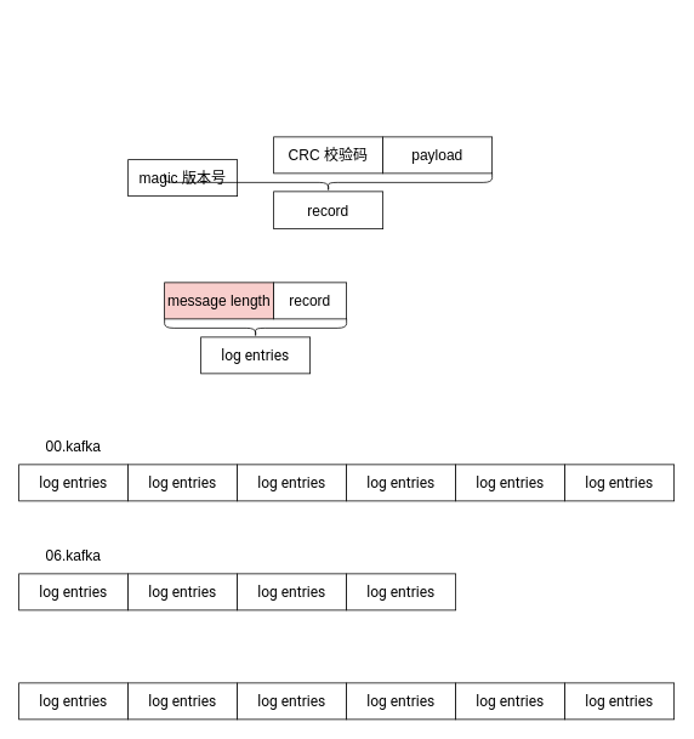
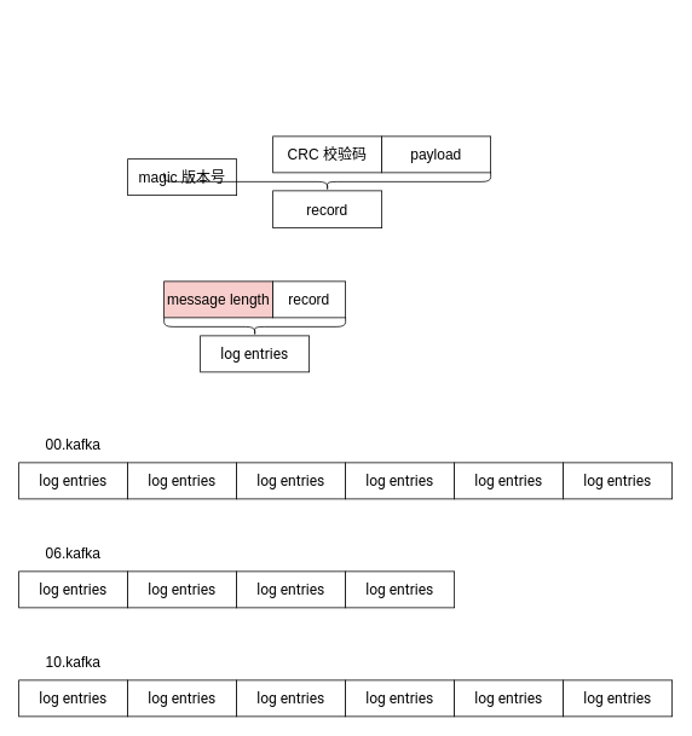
  <mxCell id="0" />
  <mxCell id="1" parent="0" />
  <mxCell id="2" value="&lt;font style=&quot;font-size: 16px&quot;&gt;CRC 校验码&lt;/font&gt;" style="rounded=0;whiteSpace=wrap;html=1;" parent="1" vertex="1"><mxGeometry x="300" y="150" width="120" height="40" as="geometry" /></mxCell>
  <mxCell id="3" value="&lt;font style=&quot;font-size: 16px&quot;&gt;magic 版本号&lt;/font&gt;" style="rounded=0;whiteSpace=wrap;html=1;" parent="1" vertex="1"><mxGeometry x="140" y="175" width="120" height="40" as="geometry" /></mxCell>
  <mxCell id="4" value="&lt;font style=&quot;font-size: 16px&quot;&gt;payload&lt;/font&gt;" style="rounded=0;whiteSpace=wrap;html=1;" parent="1" vertex="1"><mxGeometry x="420" y="150" width="120" height="40" as="geometry" /></mxCell>
  <mxCell id="5" value="" style="shape=curlyBracket;whiteSpace=wrap;html=1;rounded=1;rotation=-90;" vertex="1" parent="1"><mxGeometry x="350" y="20" width="20" height="360" as="geometry" /></mxCell>
  <mxCell id="6" value="&lt;font style=&quot;font-size: 16px&quot;&gt;record&lt;/font&gt;" style="rounded=0;whiteSpace=wrap;html=1;" vertex="1" parent="1"><mxGeometry x="300" y="210" width="120" height="41" as="geometry" /></mxCell>
  <mxCell id="7" value="&lt;font style=&quot;font-size: 16px&quot;&gt;00.kafka&lt;/font&gt;" style="text;html=1;strokeColor=none;fillColor=none;align=center;verticalAlign=middle;whiteSpace=wrap;rounded=0;" vertex="1" parent="1"><mxGeometry x="20" y="470" width="120" height="40" as="geometry" /></mxCell>
  <mxCell id="8" value="&lt;font style=&quot;font-size: 16px&quot;&gt;message length&lt;/font&gt;" style="rounded=0;whiteSpace=wrap;html=1;fillColor=#f8cecc;" vertex="1" parent="1"><mxGeometry x="180" y="310" width="120" height="40" as="geometry" /></mxCell>
  <mxCell id="9" value="&lt;font style=&quot;font-size: 16px&quot;&gt;record&lt;/font&gt;" style="rounded=0;whiteSpace=wrap;html=1;" vertex="1" parent="1"><mxGeometry x="300" y="310" width="80" height="40" as="geometry" /></mxCell>
  <mxCell id="10" value="&lt;span style=&quot;font-family: &amp;#34;roboto&amp;#34; , sans-serif ; white-space: normal&quot;&gt;&lt;font style=&quot;font-size: 16px&quot;&gt;log entries&lt;/font&gt;&lt;/span&gt;" style="rounded=0;whiteSpace=wrap;html=1;" vertex="1" parent="1"><mxGeometry x="220" y="370" width="120" height="40" as="geometry" /></mxCell>
  <mxCell id="11" value="" style="shape=curlyBracket;whiteSpace=wrap;html=1;rounded=1;rotation=-90;" vertex="1" parent="1"><mxGeometry x="270" y="260" width="20" height="200" as="geometry" /></mxCell>
  <mxCell id="12" value="&lt;span style=&quot;font-family: &amp;#34;roboto&amp;#34; , sans-serif ; white-space: normal&quot;&gt;&lt;font style=&quot;font-size: 16px&quot;&gt;log entries&lt;/font&gt;&lt;/span&gt;" style="rounded=0;whiteSpace=wrap;html=1;" vertex="1" parent="1"><mxGeometry x="20" y="510" width="120" height="40" as="geometry" /></mxCell>
  <mxCell id="13" value="&lt;span style=&quot;font-family: &amp;#34;roboto&amp;#34; , sans-serif ; white-space: normal&quot;&gt;&lt;font style=&quot;font-size: 16px&quot;&gt;log entries&lt;/font&gt;&lt;/span&gt;" style="rounded=0;whiteSpace=wrap;html=1;" vertex="1" parent="1"><mxGeometry x="140" y="510" width="120" height="40" as="geometry" /></mxCell>
  <mxCell id="14" value="&lt;span style=&quot;font-family: &amp;#34;roboto&amp;#34; , sans-serif ; white-space: normal&quot;&gt;&lt;font style=&quot;font-size: 16px&quot;&gt;log entries&lt;/font&gt;&lt;/span&gt;" style="rounded=0;whiteSpace=wrap;html=1;" vertex="1" parent="1"><mxGeometry x="260" y="510" width="120" height="40" as="geometry" /></mxCell>
  <mxCell id="15" value="&lt;span style=&quot;font-family: &amp;#34;roboto&amp;#34; , sans-serif ; white-space: normal&quot;&gt;&lt;font style=&quot;font-size: 16px&quot;&gt;log entries&lt;/font&gt;&lt;/span&gt;" style="rounded=0;whiteSpace=wrap;html=1;" vertex="1" parent="1"><mxGeometry x="380" y="510" width="120" height="40" as="geometry" /></mxCell>
  <mxCell id="16" value="&lt;span style=&quot;font-family: &amp;#34;roboto&amp;#34; , sans-serif ; white-space: normal&quot;&gt;&lt;font style=&quot;font-size: 16px&quot;&gt;log entries&lt;/font&gt;&lt;/span&gt;" style="rounded=0;whiteSpace=wrap;html=1;" vertex="1" parent="1"><mxGeometry x="500" y="510" width="120" height="40" as="geometry" /></mxCell>
  <mxCell id="17" value="&lt;span style=&quot;font-family: &amp;#34;roboto&amp;#34; , sans-serif ; white-space: normal&quot;&gt;&lt;font style=&quot;font-size: 16px&quot;&gt;log entries&lt;/font&gt;&lt;/span&gt;" style="rounded=0;whiteSpace=wrap;html=1;" vertex="1" parent="1"><mxGeometry x="620" y="510" width="120" height="40" as="geometry" /></mxCell>
  <mxCell id="18" value="&lt;font style=&quot;font-size: 16px&quot;&gt;06.kafka&lt;/font&gt;" style="text;html=1;strokeColor=none;fillColor=none;align=center;verticalAlign=middle;whiteSpace=wrap;rounded=0;" vertex="1" parent="1"><mxGeometry x="20" y="590" width="120" height="40" as="geometry" /></mxCell>
  <mxCell id="19" value="&lt;span style=&quot;font-family: &amp;#34;roboto&amp;#34; , sans-serif ; white-space: normal&quot;&gt;&lt;font style=&quot;font-size: 16px&quot;&gt;log entries&lt;/font&gt;&lt;/span&gt;" style="rounded=0;whiteSpace=wrap;html=1;" vertex="1" parent="1"><mxGeometry x="20" y="630" width="120" height="40" as="geometry" /></mxCell>
  <mxCell id="20" value="&lt;span style=&quot;font-family: &amp;#34;roboto&amp;#34; , sans-serif ; white-space: normal&quot;&gt;&lt;font style=&quot;font-size: 16px&quot;&gt;log entries&lt;/font&gt;&lt;/span&gt;" style="rounded=0;whiteSpace=wrap;html=1;" vertex="1" parent="1"><mxGeometry x="140" y="630" width="120" height="40" as="geometry" /></mxCell>
  <mxCell id="21" value="&lt;span style=&quot;font-family: &amp;#34;roboto&amp;#34; , sans-serif ; white-space: normal&quot;&gt;&lt;font style=&quot;font-size: 16px&quot;&gt;log entries&lt;/font&gt;&lt;/span&gt;" style="rounded=0;whiteSpace=wrap;html=1;" vertex="1" parent="1"><mxGeometry x="260" y="630" width="120" height="40" as="geometry" /></mxCell>
  <mxCell id="22" value="&lt;span style=&quot;font-family: &amp;#34;roboto&amp;#34; , sans-serif ; white-space: normal&quot;&gt;&lt;font style=&quot;font-size: 16px&quot;&gt;log entries&lt;/font&gt;&lt;/span&gt;" style="rounded=0;whiteSpace=wrap;html=1;" vertex="1" parent="1"><mxGeometry x="380" y="630" width="120" height="40" as="geometry" /></mxCell>
+ <mxCell id="23" value="&lt;font style=&quot;font-size: 16px&quot;&gt;10.kafka&lt;/font&gt;" style="text;html=1;strokeColor=none;fillColor=none;align=center;verticalAlign=middle;whiteSpace=wrap;rounded=0;" vertex="1" parent="1"><mxGeometry x="20" y="710" width="120" height="40" as="geometry" /></mxCell>
  <mxCell id="24" value="&lt;span style=&quot;font-family: &amp;#34;roboto&amp;#34; , sans-serif ; white-space: normal&quot;&gt;&lt;font style=&quot;font-size: 16px&quot;&gt;log entries&lt;/font&gt;&lt;/span&gt;" style="rounded=0;whiteSpace=wrap;html=1;" vertex="1" parent="1"><mxGeometry x="20" y="750" width="120" height="40" as="geometry" /></mxCell>
  <mxCell id="25" value="&lt;span style=&quot;font-family: &amp;#34;roboto&amp;#34; , sans-serif ; white-space: normal&quot;&gt;&lt;font style=&quot;font-size: 16px&quot;&gt;log entries&lt;/font&gt;&lt;/span&gt;" style="rounded=0;whiteSpace=wrap;html=1;" vertex="1" parent="1"><mxGeometry x="140" y="750" width="120" height="40" as="geometry" /></mxCell>
  <mxCell id="26" value="&lt;span style=&quot;font-family: &amp;#34;roboto&amp;#34; , sans-serif ; white-space: normal&quot;&gt;&lt;font style=&quot;font-size: 16px&quot;&gt;log entries&lt;/font&gt;&lt;/span&gt;" style="rounded=0;whiteSpace=wrap;html=1;" vertex="1" parent="1"><mxGeometry x="260" y="750" width="120" height="40" as="geometry" /></mxCell>
  <mxCell id="27" value="&lt;span style=&quot;font-family: &amp;#34;roboto&amp;#34; , sans-serif ; white-space: normal&quot;&gt;&lt;font style=&quot;font-size: 16px&quot;&gt;log entries&lt;/font&gt;&lt;/span&gt;" style="rounded=0;whiteSpace=wrap;html=1;" vertex="1" parent="1"><mxGeometry x="380" y="750" width="120" height="40" as="geometry" /></mxCell>
  <mxCell id="28" value="&lt;span style=&quot;font-family: &amp;#34;roboto&amp;#34; , sans-serif ; white-space: normal&quot;&gt;&lt;font style=&quot;font-size: 16px&quot;&gt;log entries&lt;/font&gt;&lt;/span&gt;" style="rounded=0;whiteSpace=wrap;html=1;" vertex="1" parent="1"><mxGeometry x="500" y="750" width="120" height="40" as="geometry" /></mxCell>
  <mxCell id="29" value="&lt;span style=&quot;font-family: &amp;#34;roboto&amp;#34; , sans-serif ; white-space: normal&quot;&gt;&lt;font style=&quot;font-size: 16px&quot;&gt;log entries&lt;/font&gt;&lt;/span&gt;" style="rounded=0;whiteSpace=wrap;html=1;" vertex="1" parent="1"><mxGeometry x="620" y="750" width="120" height="40" as="geometry" /></mxCell>
